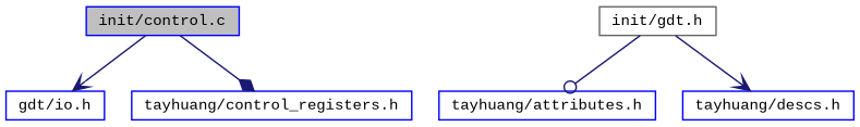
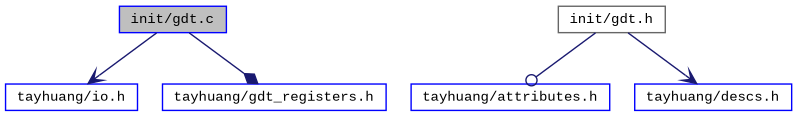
  digraph {
    fontname="Liberation Mono"
    node [color=blue fillcolor=white fontname="Liberation Mono" fontsize=10 shape=record style=filled]
    edge [arrowhead=vee color=midnightblue fontname="Liberation Mono" fontsize=10 labelfontname=Helvetica labelfontsize=10 style=solid]
-   n1 [fillcolor=grey75 fontcolor=black height=0.2 label="init/control.c" width=0.4]
-   n2 [height=0.2 label="gdt/io.h" width=0.4]
-   n3 [height=0.2 label="tayhuang/control_registers.h" width=0.4]
+   n1 [fillcolor=grey75 fontcolor=black height=0.2 label="init/gdt.c" width=0.4]
+   n2 [height=0.2 label="tayhuang/io.h" width=0.4]
+   n3 [height=0.2 label="tayhuang/gdt_registers.h" width=0.4]
    n4 [color=gray40 height=0.2 label="init/gdt.h" width=0.4]
    n5 [height=0.2 label="tayhuang/attributes.h" width=0.4]
    n6 [height=0.2 label="tayhuang/descs.h" width=0.4]
    n1 -> n2
    n1 -> n3 [arrowhead=diamond]
    n4 -> n5 [arrowhead=odot]
    n4 -> n6
  }
